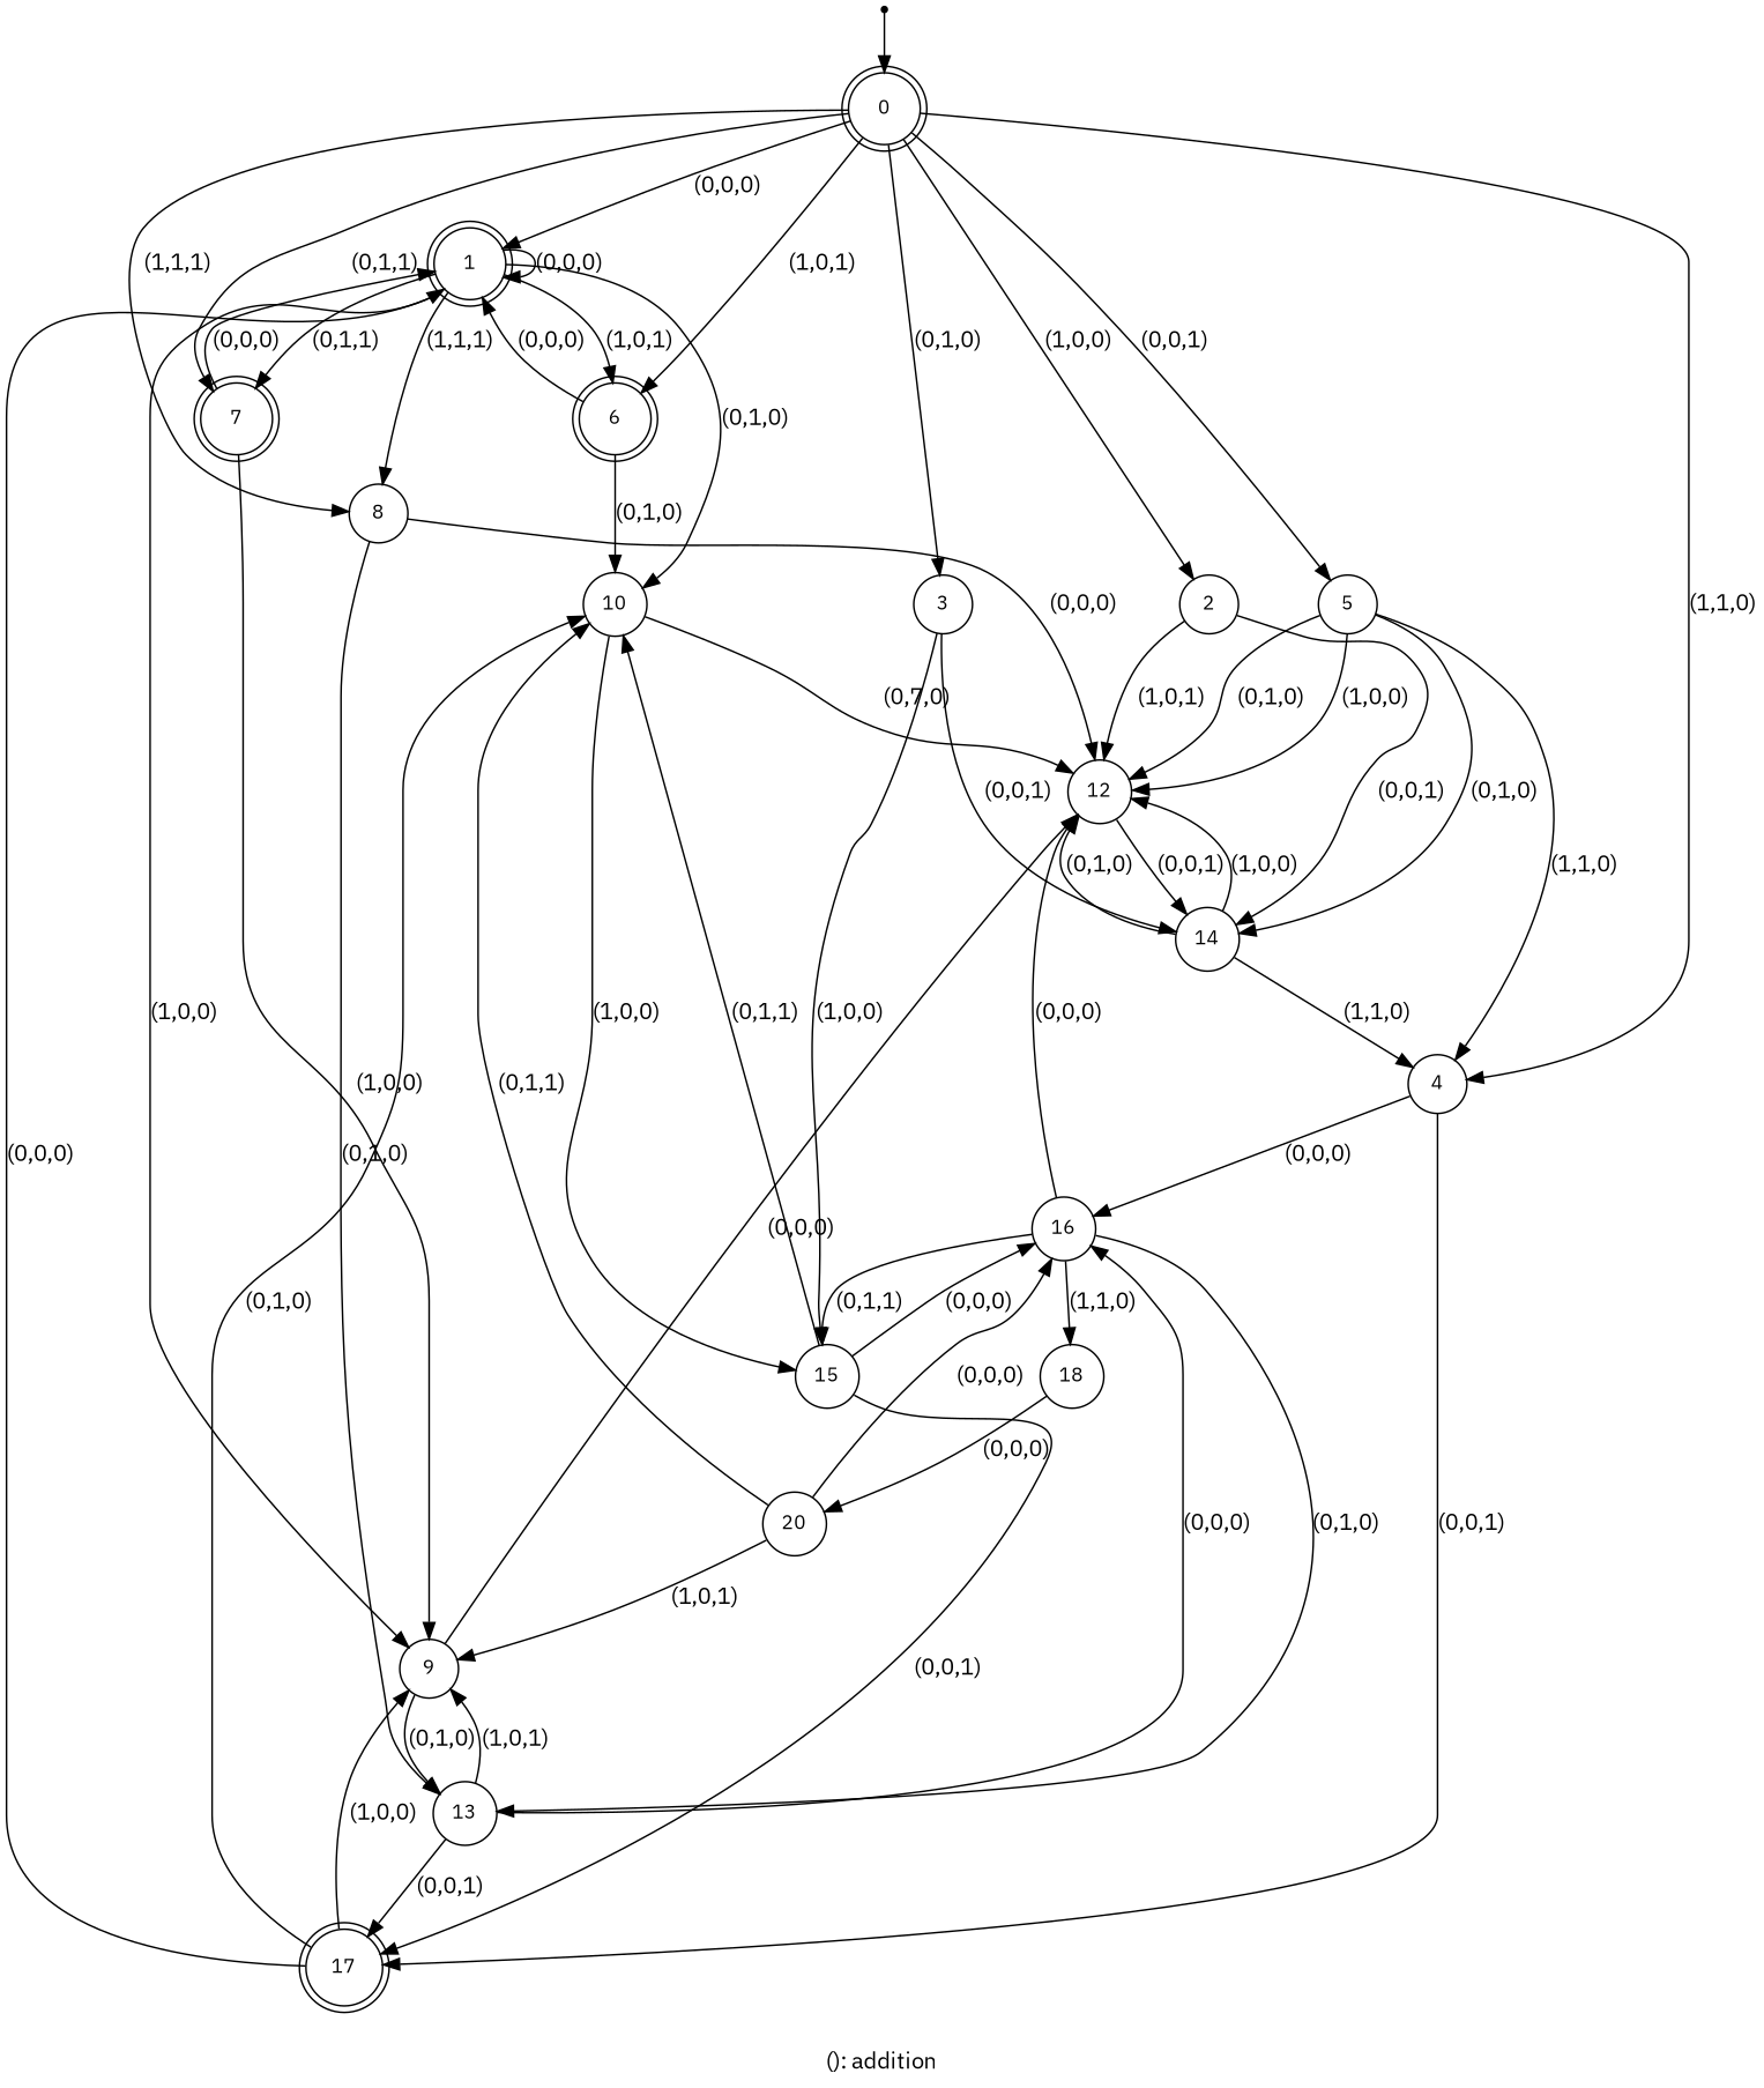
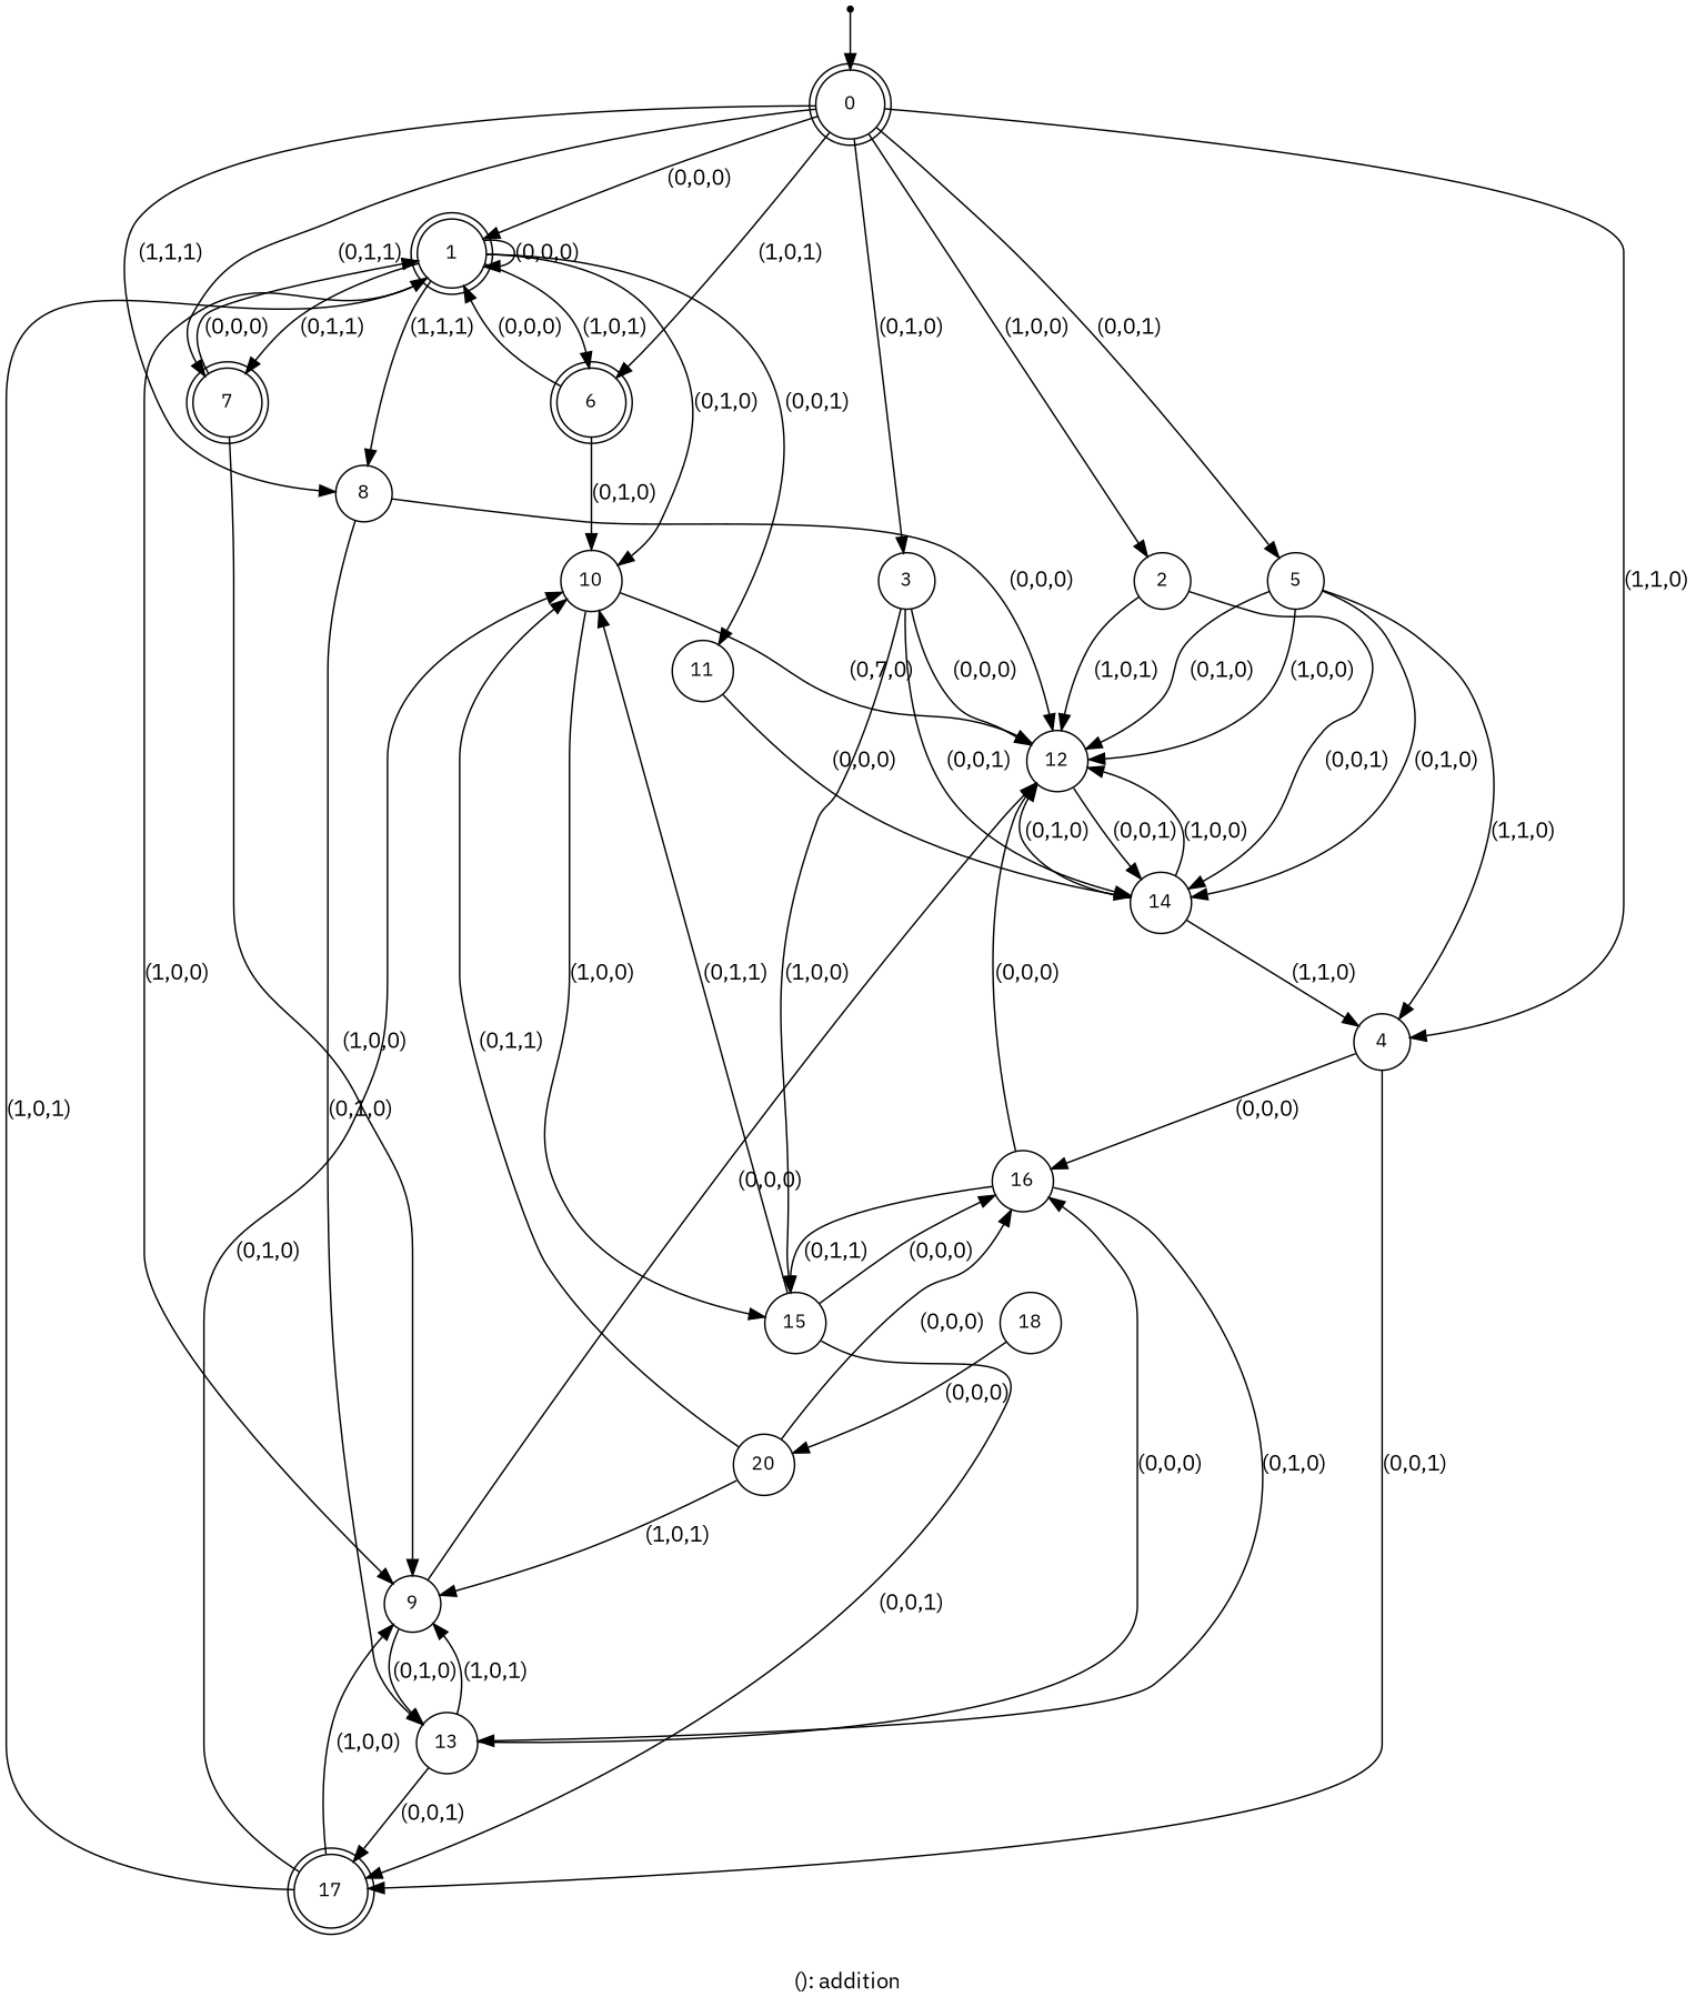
  digraph {
    fontname="IBM Plex Sans"
    label="(): addition"
    rankdir=TB
    node [fontname="IBM Plex Sans" fontsize=12 shape=circle]
    edge [fontname="IBM Plex Sans"]
    n1 [label=0 shape=doublecircle]
    n2 [label=1 shape=doublecircle]
    n3 [label=2]
    n4 [label=3]
    n5 [label=4]
    n6 [label=5]
    n7 [label=6 shape=doublecircle]
    n8 [label=7 shape=doublecircle]
    n9 [label=8]
    n10 [label=9]
    n11 [label=10]
+   n12 [label=11]
    n13 [label=12]
    n14 [label=14]
    n15 [label=15]
    n16 [label=16]
    n17 [label=17 shape=doublecircle]
    n18 [label=13]
    n19 [label=18]
    n20 [label=20]
    n21 [label=20 shape=point]
    n1 -> n2 [label="(0,0,0)"]
    n1 -> n3 [label="(1,0,0)"]
    n1 -> n4 [label="(0,1,0)"]
    n1 -> n5 [label="(1,1,0)"]
    n1 -> n6 [label="(0,0,1)"]
    n1 -> n7 [label="(1,0,1)"]
    n1 -> n8 [label="(0,1,1)"]
    n1 -> n9 [label="(1,1,1)"]
    n2 -> n2 [label="(0,0,0)"]
    n2 -> n7 [label="(1,0,1)"]
    n2 -> n8 [label="(0,1,1)"]
    n2 -> n9 [label="(1,1,1)"]
    n2 -> n10 [label="(1,0,0)"]
    n2 -> n11 [label="(0,1,0)"]
+   n2 -> n12 [label="(0,0,1)"]
    n3 -> n13 [label="(1,0,1)"]
    n3 -> n14 [label="(0,0,1)"]
+   n4 -> n13 [label="(0,0,0)"]
    n4 -> n14 [label="(0,0,1)"]
    n4 -> n15 [label="(1,0,0)"]
    n5 -> n16 [label="(0,0,0)"]
    n5 -> n17 [label="(0,0,1)"]
    n6 -> n5 [label="(1,1,0)"]
    n6 -> n13 [label="(1,0,0)"]
    n6 -> n13 [label="(0,1,0)"]
    n6 -> n14 [label="(0,1,0)"]
    n7 -> n2 [label="(0,0,0)"]
    n7 -> n11 [label="(0,1,0)"]
    n8 -> n2 [label="(0,0,0)"]
    n8 -> n10 [label="(1,0,0)"]
    n9 -> n13 [label="(0,0,0)"]
    n9 -> n18 [label="(0,1,0)"]
    n10 -> n13 [label="(0,0,0)"]
    n10 -> n18 [label="(0,1,0)"]
    n11 -> n13 [label="(0,7,0)"]
    n11 -> n15 [label="(1,0,0)"]
+   n12 -> n14 [label="(0,0,0)"]
    n13 -> n14 [label="(0,0,1)"]
    n14 -> n5 [label="(1,1,0)"]
    n14 -> n13 [label="(1,0,0)"]
    n14 -> n13 [label="(0,1,0)"]
    n15 -> n11 [label="(0,1,1)"]
    n15 -> n16 [label="(0,0,0)"]
    n15 -> n17 [label="(0,0,1)"]
    n16 -> n13 [label="(0,0,0)"]
    n16 -> n15 [label="(0,1,1)"]
    n16 -> n18 [label="(0,1,0)"]
-   n16 -> n19 [label="(1,1,0)"]
-   n17 -> n2 [label="(0,0,0)"]
+   n17 -> n2 [label="(1,0,1)"]
    n17 -> n10 [label="(1,0,0)"]
    n17 -> n11 [label="(0,1,0)"]
    n18 -> n10 [label="(1,0,1)"]
    n18 -> n16 [label="(0,0,0)"]
    n18 -> n17 [label="(0,0,1)"]
    n19 -> n20 [label="(0,0,0)"]
    n20 -> n10 [label="(1,0,1)"]
    n20 -> n11 [label="(0,1,1)"]
    n20 -> n16 [label="(0,0,0)"]
    n21 -> n1
  }
